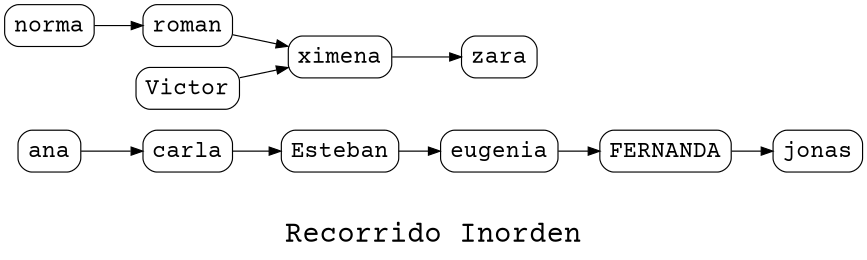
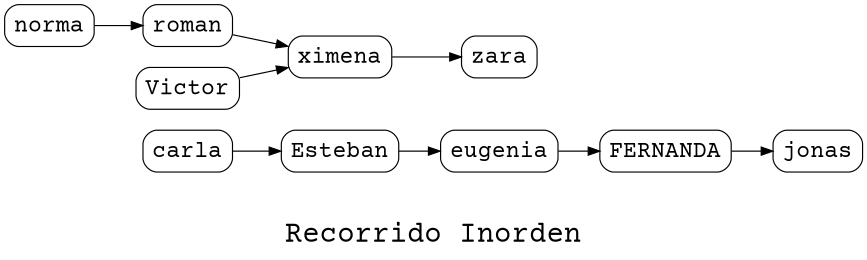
  digraph {
    fontname="Courier Prime"
    fontsize=25
    label="Recorrido Inorden"
    rankdir=LR
    node [fontname="Courier Prime" fontsize=20 shape=box style=rounded]
    edge [fontname="Courier Prime"]
-   ana
    carla
    Esteban
    eugenia
    FERNANDA
    jonas
    norma
    roman
    ximena
    Victor
    zara
-   ana -> carla
    carla -> Esteban
    Esteban -> eugenia
    eugenia -> FERNANDA
    FERNANDA -> jonas
    norma -> roman
    roman -> ximena
    ximena -> zara
    Victor -> ximena
  }
